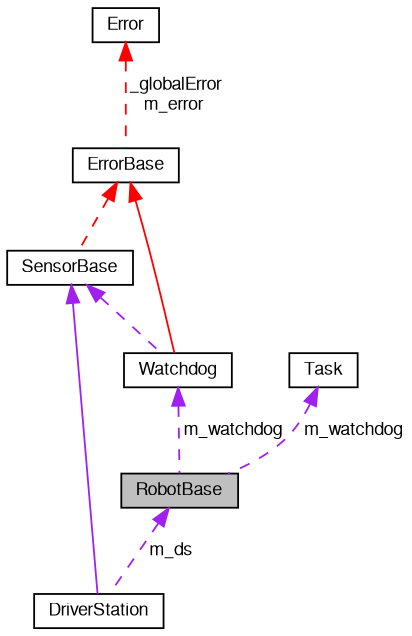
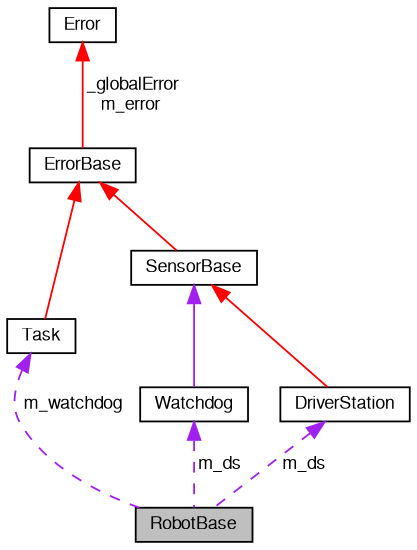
  digraph {
    node [color=black fontname=FreeSans fontsize=10 shape=record]
    edge [color=purple dir=back fontname=FreeSans fontsize=10 labelfontname=FreeSans labelfontsize=10 style=dashed]
    n1 [fillcolor=grey75 fontcolor=black height=0.2 label=RobotBase style=filled width=0.4]
    n2 [height=0.2 label=Task width=0.4]
    n3 [height=0.2 label=ErrorBase width=0.4]
    n4 [height=0.2 label=SensorBase width=0.4]
    n5 [height=0.2 label=Watchdog width=0.4]
    n6 [height=0.2 label=DriverStation width=0.4]
    n7 [height=0.2 label=Error width=0.4]
    n2 -> n1 [label=" m_watchdog"]
-   n3 -> n5 [color=red style=solid]
-   n3 -> n4 [color=red]
-   n4 -> n5
-   n4 -> n6 [style=solid]
-   n5 -> n1 [label=" m_watchdog"]
-   n1 -> n6 [label=" m_ds"]
-   n7 -> n3 [color=red label=" _globalError\nm_error"]
+   n3 -> n2 [color=red style=solid]
+   n3 -> n4 [color=red style=solid]
+   n4 -> n5 [style=solid]
+   n4 -> n6 [color=red style=solid]
+   n5 -> n1 [label=" m_ds"]
+   n6 -> n1 [label=" m_ds"]
+   n7 -> n3 [color=red label=" _globalError\nm_error" style=solid]
  }
